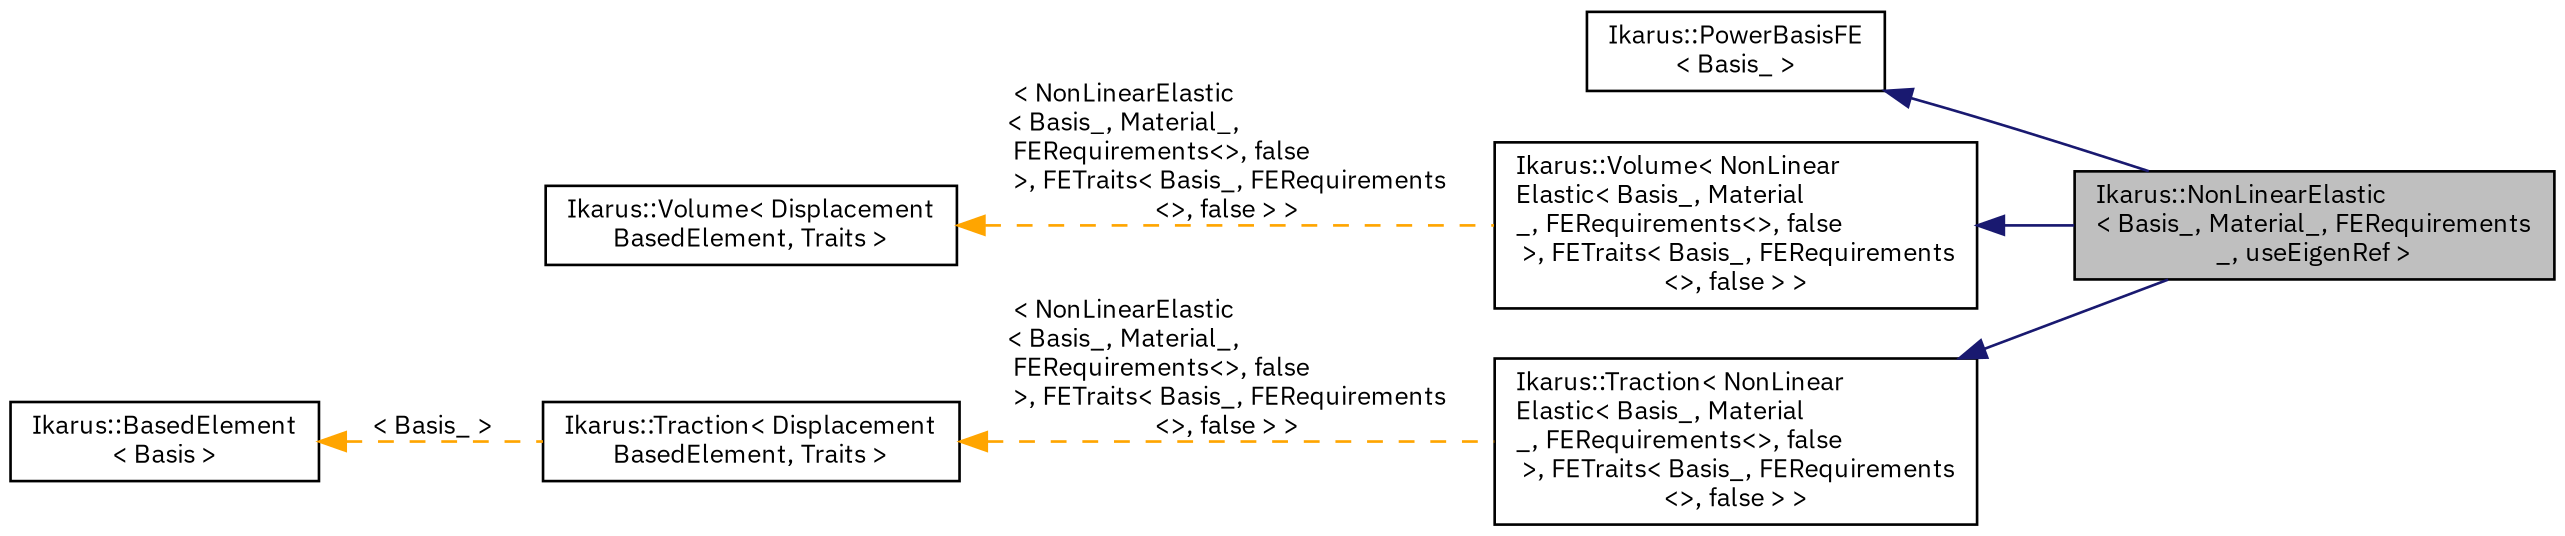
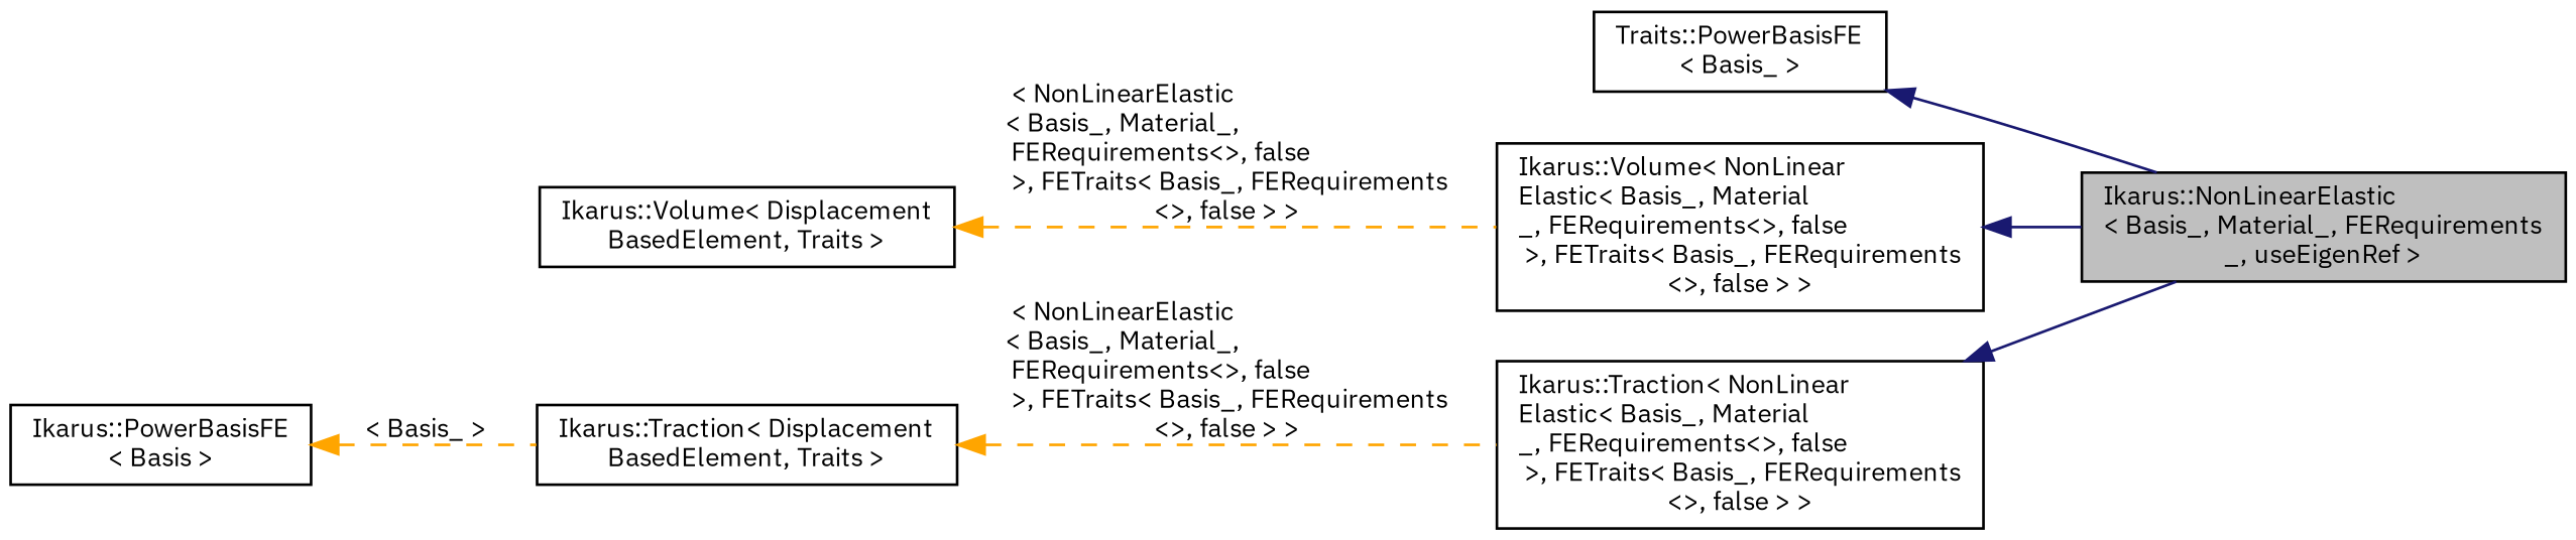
  digraph {
    fontname="IBM Plex Sans"
    rankdir=LR
    node [color=black fillcolor=white fontname="IBM Plex Sans" fontsize=10 shape=record style=filled]
    edge [color=midnightblue dir=back fontname="IBM Plex Sans" fontsize=10 labelfontname=Helvetica labelfontsize=10 style=solid]
    n1 [fillcolor=grey75 fontcolor=black height=0.2 label="Ikarus::NonLinearElastic\l\< Basis_, Material_, FERequirements\l_, useEigenRef \>" width=0.4]
-   n2 [height=0.2 label="Ikarus::PowerBasisFE\l\< Basis_ \>" width=0.4]
-   n3 [height=0.2 label="Ikarus::BasedElement\l\< Basis \>" width=0.4]
+   n2 [height=0.2 label="Traits::PowerBasisFE\l\< Basis_ \>" width=0.4]
+   n3 [height=0.2 label="Ikarus::PowerBasisFE\l\< Basis \>" width=0.4]
    n4 [height=0.2 label="Ikarus::Traction\< Displacement\lBasedElement, Traits \>" width=0.4]
    n5 [height=0.2 label="Ikarus::Volume\< NonLinear\lElastic\< Basis_, Material\l_, FERequirements\<\>, false\l \>, FETraits\< Basis_, FERequirements\l\<\>, false \> \>" width=0.4]
    n6 [height=0.2 label="Ikarus::Volume\< Displacement\lBasedElement, Traits \>" width=0.4]
    n7 [height=0.2 label="Ikarus::Traction\< NonLinear\lElastic\< Basis_, Material\l_, FERequirements\<\>, false\l \>, FETraits\< Basis_, FERequirements\l\<\>, false \> \>" width=0.4]
    n2 -> n1
    n3 -> n4 [color=orange label=" \< Basis_ \>" style=dashed]
    n4 -> n7 [color=orange label=" \< NonLinearElastic\l\< Basis_, Material_,\l FERequirements\<\>, false\l \>, FETraits\< Basis_, FERequirements\l\<\>, false \> \>" style=dashed]
    n5 -> n1
    n6 -> n5 [color=orange label=" \< NonLinearElastic\l\< Basis_, Material_,\l FERequirements\<\>, false\l \>, FETraits\< Basis_, FERequirements\l\<\>, false \> \>" style=dashed]
    n7 -> n1
  }
